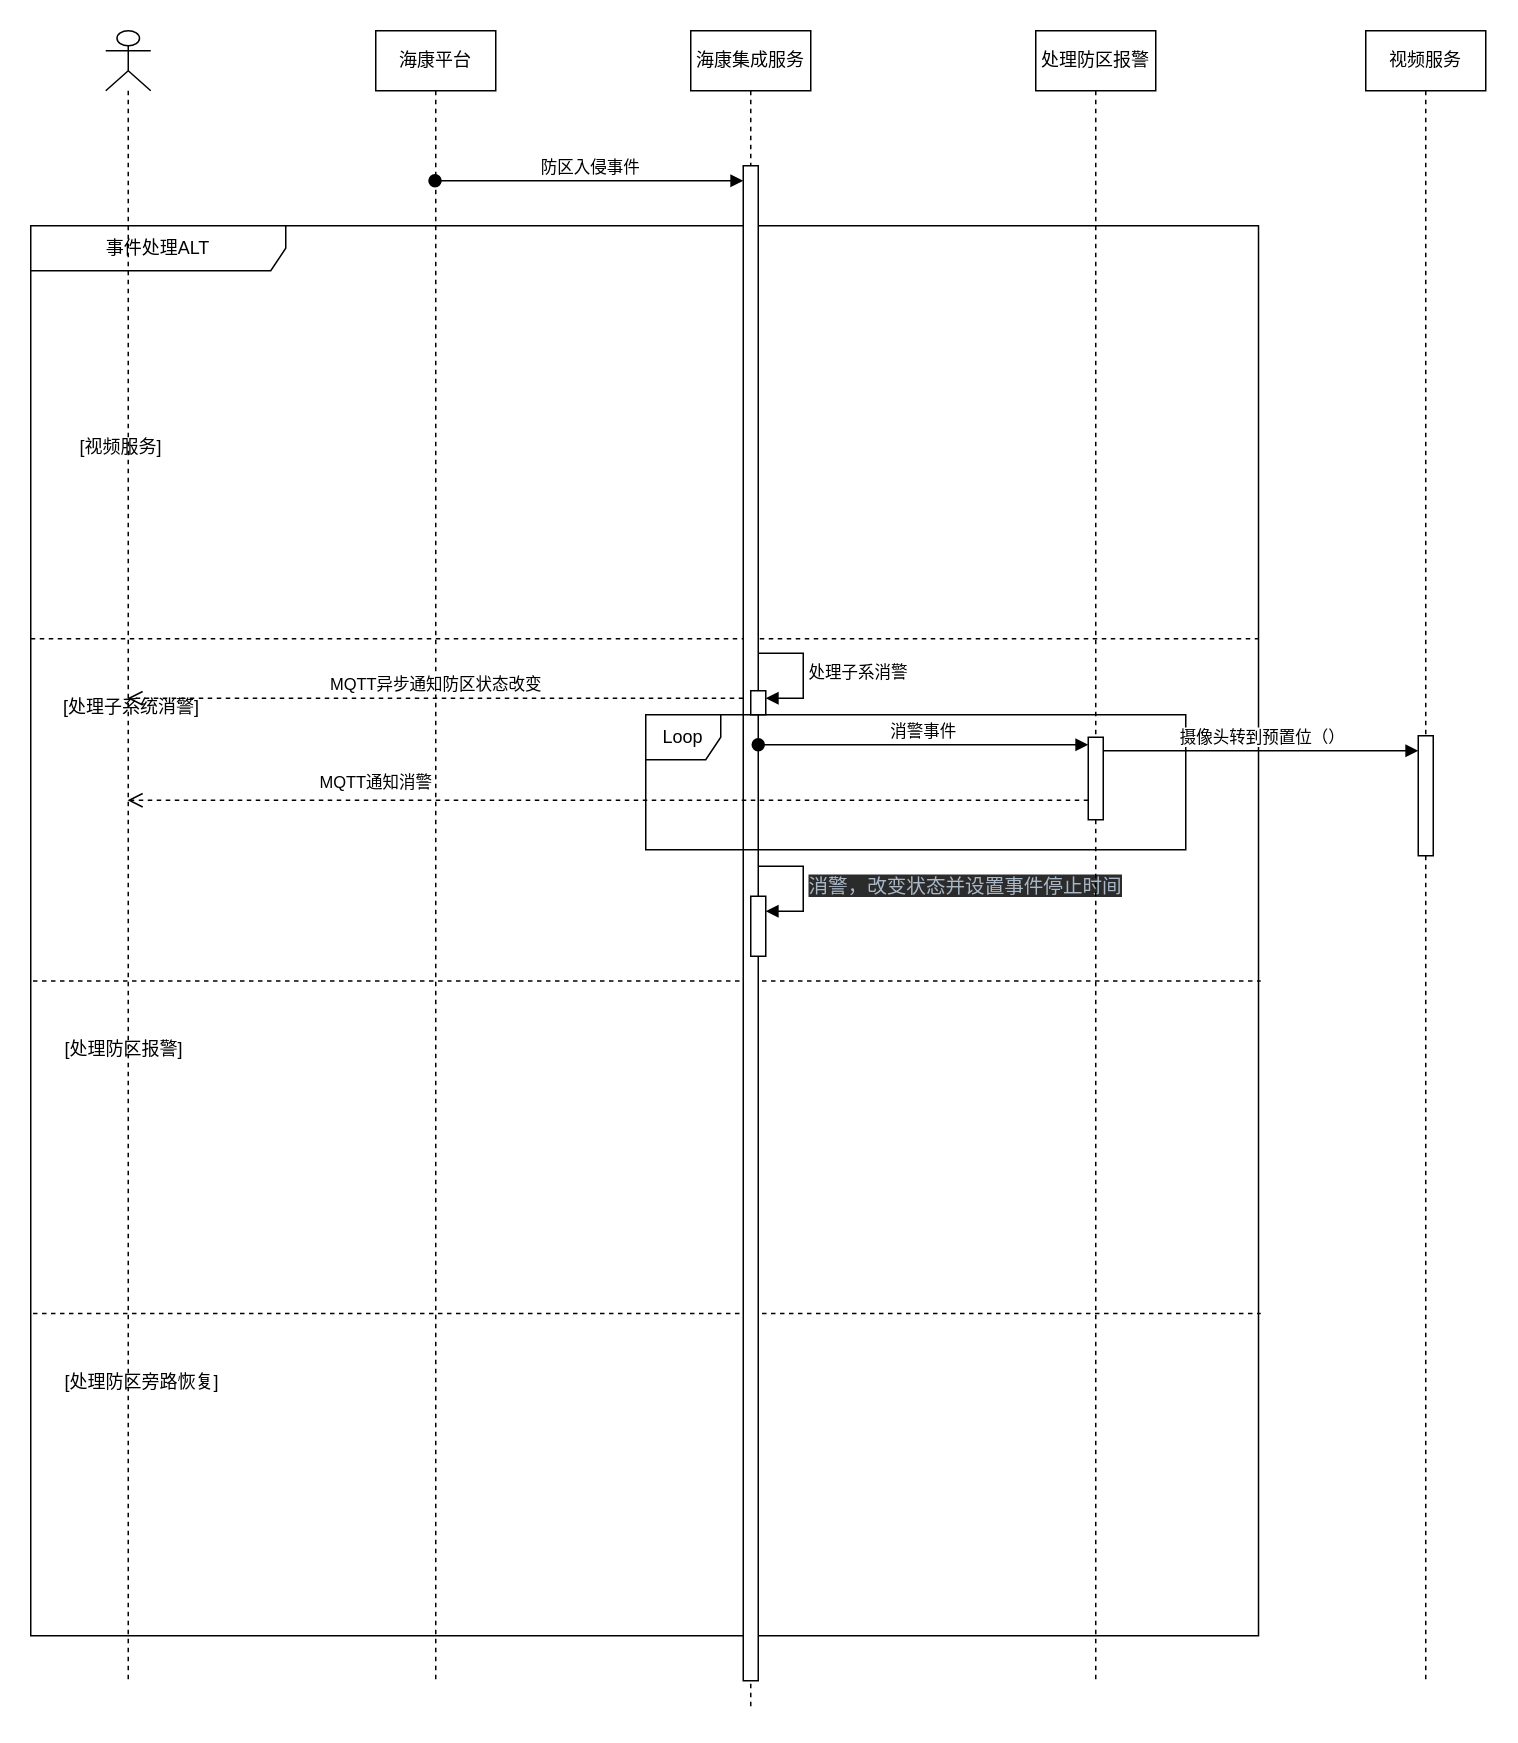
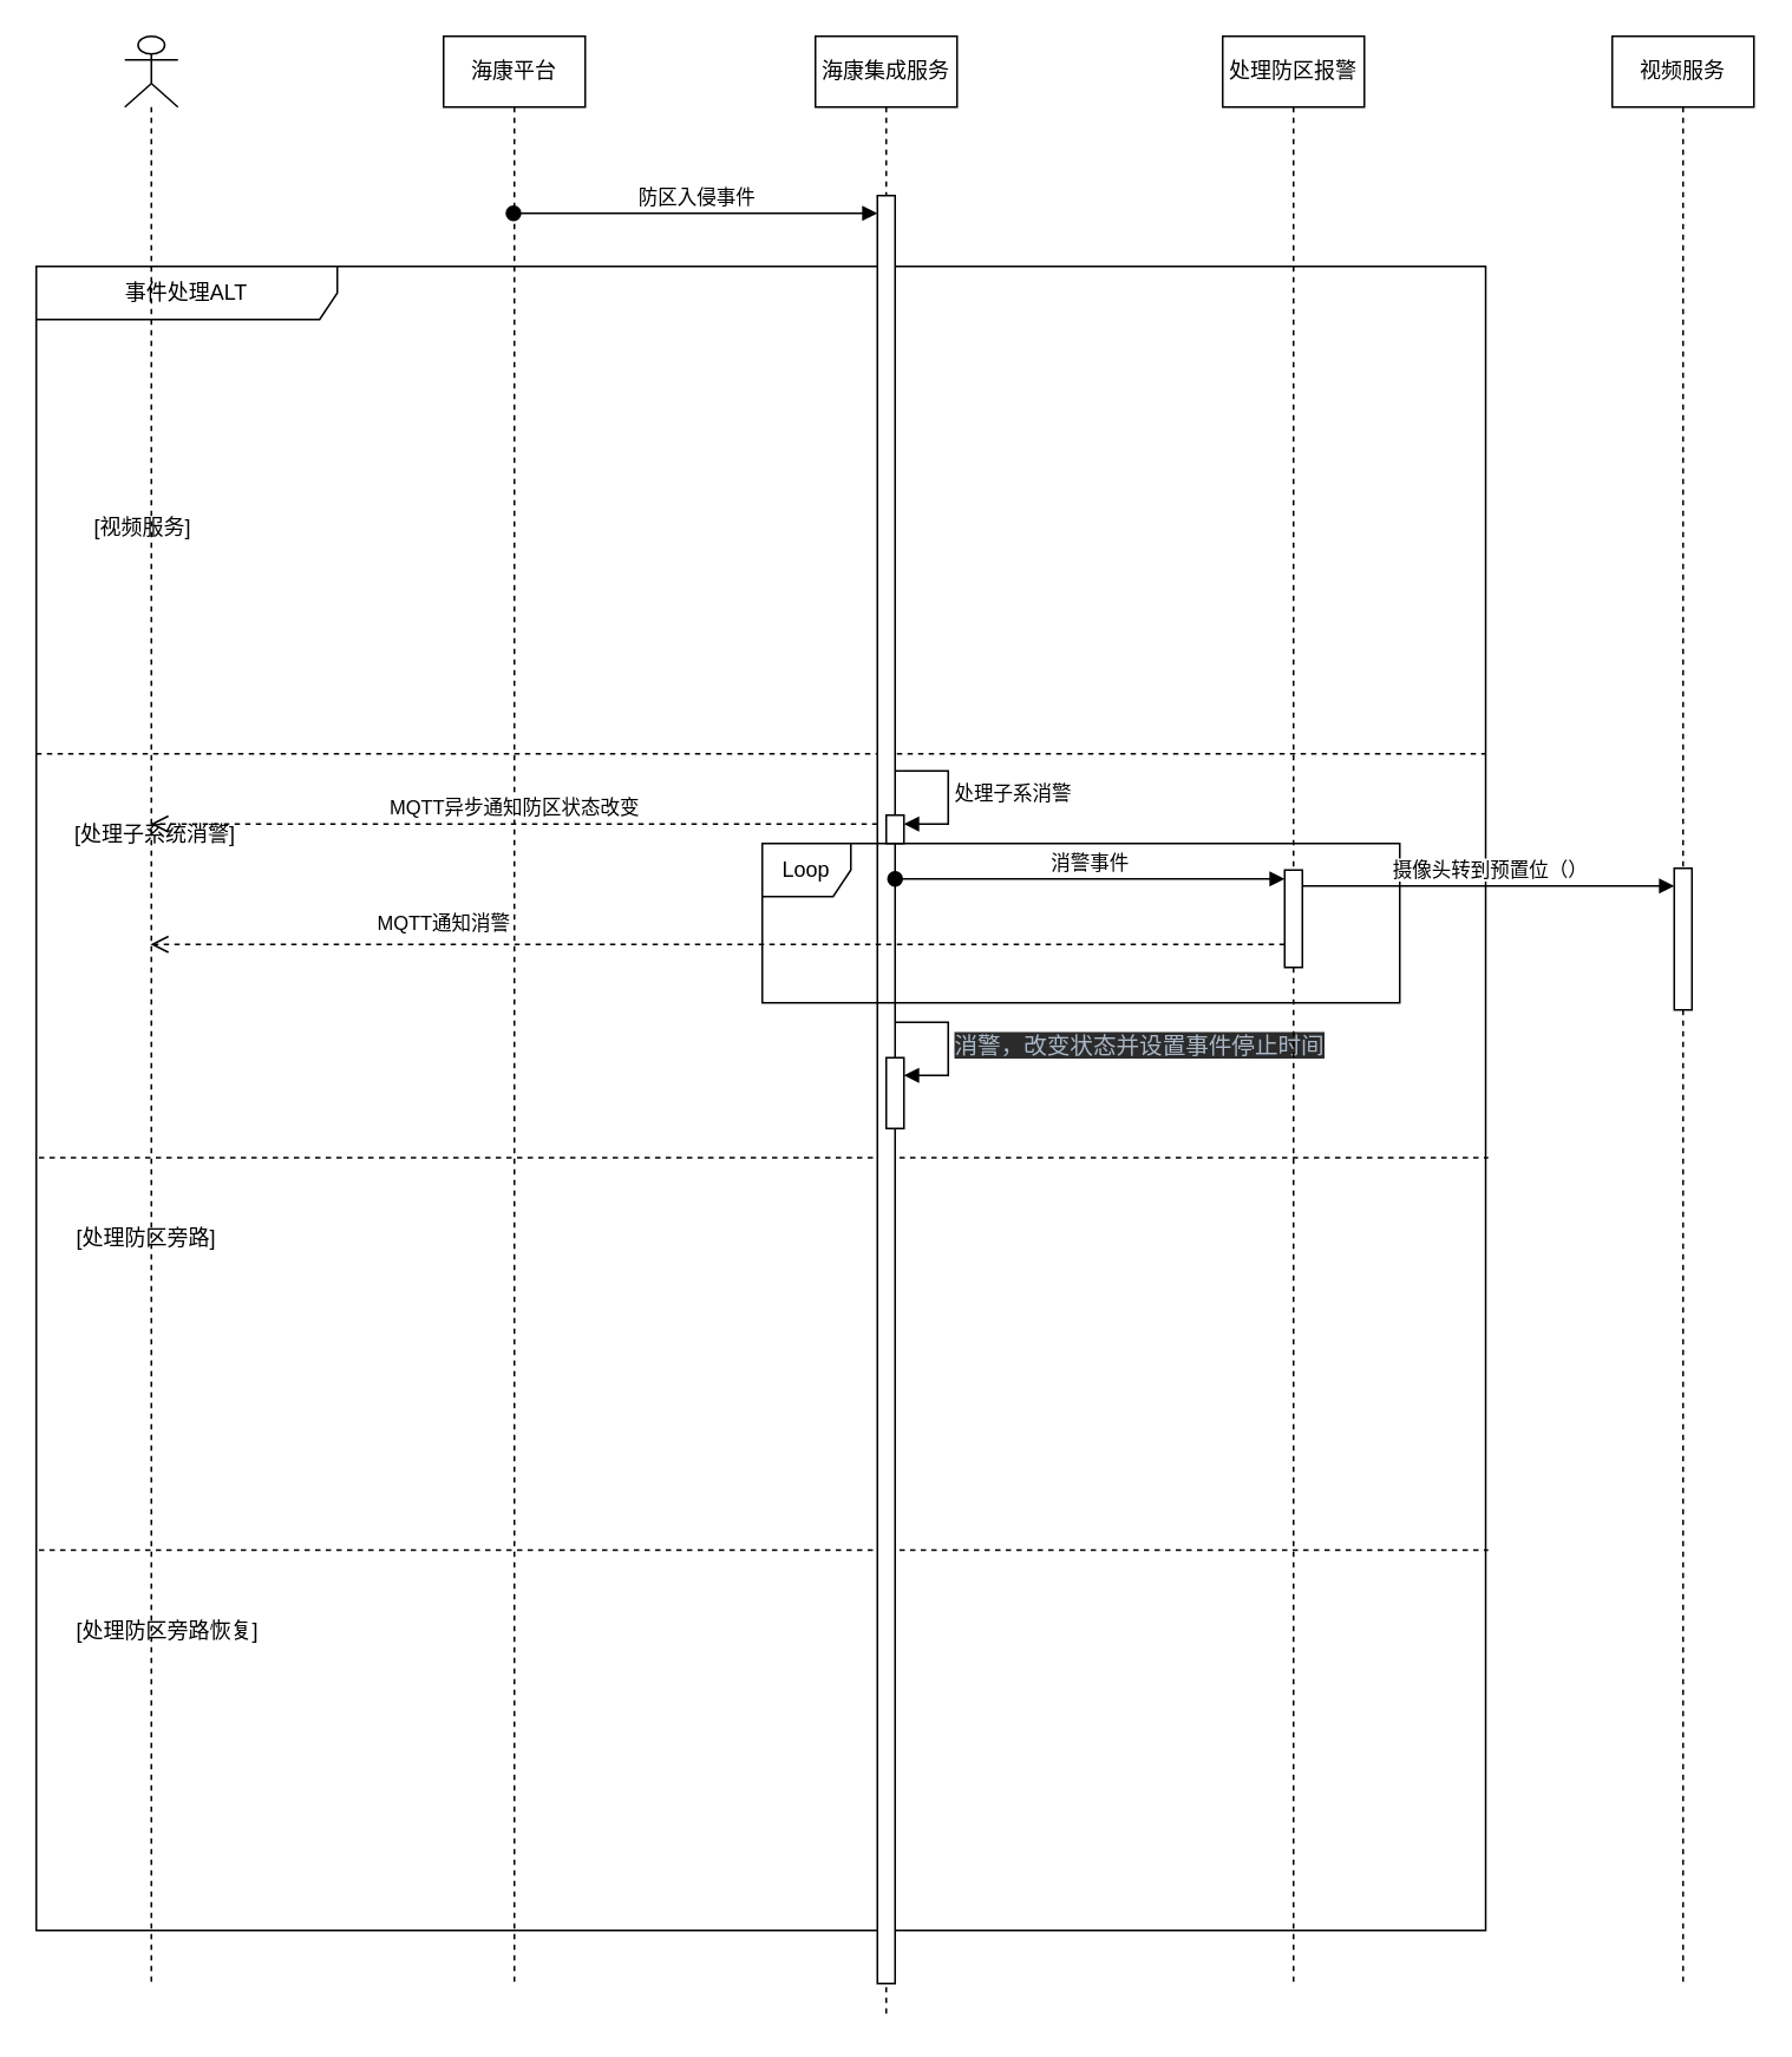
  <mxCell id="0" />
  <mxCell id="1" parent="0" />
  <mxCell id="2" value="" style="group;movable=0;resizable=0;rotatable=0;deletable=0;editable=0;locked=1;connectable=0;" vertex="1" connectable="0" parent="1"><mxGeometry x="20" y="150" width="820" height="940" as="geometry" /></mxCell>
  <mxCell id="3" value="事件处理ALT" style="shape=umlFrame;whiteSpace=wrap;html=1;pointerEvents=0;recursiveResize=0;container=0;collapsible=0;width=170;movable=1;resizable=1;rotatable=1;deletable=1;editable=1;locked=0;connectable=1;" vertex="1" parent="2"><mxGeometry width="818.512" height="940" as="geometry" /></mxCell>
  <mxCell id="4" value="[处理子系统消警]" style="line;strokeWidth=1;dashed=1;labelPosition=center;verticalLabelPosition=bottom;align=left;verticalAlign=top;spacingLeft=20;spacingTop=15;html=1;whiteSpace=wrap;" vertex="1" parent="2"><mxGeometry y="258.5" width="818.512" height="33.571" as="geometry" /></mxCell>
- <mxCell id="5" value="[处理防区报警]" style="line;strokeWidth=1;dashed=1;labelPosition=center;verticalLabelPosition=bottom;align=left;verticalAlign=top;spacingLeft=20;spacingTop=15;html=1;whiteSpace=wrap;" vertex="1" parent="2"><mxGeometry x="1.488" y="486.786" width="818.512" height="33.571" as="geometry" /></mxCell>
+ <mxCell id="5" value="[处理防区旁路]" style="line;strokeWidth=1;dashed=1;labelPosition=center;verticalLabelPosition=bottom;align=left;verticalAlign=top;spacingLeft=20;spacingTop=15;html=1;whiteSpace=wrap;" vertex="1" parent="2"><mxGeometry x="1.488" y="486.786" width="818.512" height="33.571" as="geometry" /></mxCell>
  <mxCell id="6" value="[处理防区旁路恢复]" style="line;strokeWidth=1;dashed=1;labelPosition=center;verticalLabelPosition=bottom;align=left;verticalAlign=top;spacingLeft=20;spacingTop=15;html=1;whiteSpace=wrap;" vertex="1" parent="2"><mxGeometry x="1.488" y="708.357" width="818.512" height="33.571" as="geometry" /></mxCell>
  <mxCell id="7" value="[视频服务]" style="text;html=1;" vertex="1" parent="2"><mxGeometry x="31.252" y="134.286" width="148.82" height="67.143" as="geometry" /></mxCell>
  <mxCell id="8" value="海康平台" style="shape=umlLifeline;perimeter=lifelinePerimeter;whiteSpace=wrap;html=1;container=1;dropTarget=0;collapsible=0;recursiveResize=0;outlineConnect=0;portConstraint=eastwest;newEdgeStyle={&quot;edgeStyle&quot;:&quot;elbowEdgeStyle&quot;,&quot;elbow&quot;:&quot;vertical&quot;,&quot;curved&quot;:0,&quot;rounded&quot;:0};" parent="1" vertex="1"><mxGeometry x="250" y="20" width="80" height="1100" as="geometry" /></mxCell>
  <mxCell id="9" value="海康集成服务" style="shape=umlLifeline;perimeter=lifelinePerimeter;whiteSpace=wrap;html=1;container=1;dropTarget=0;collapsible=0;recursiveResize=0;outlineConnect=0;portConstraint=eastwest;newEdgeStyle={&quot;edgeStyle&quot;:&quot;elbowEdgeStyle&quot;,&quot;elbow&quot;:&quot;vertical&quot;,&quot;curved&quot;:0,&quot;rounded&quot;:0};" parent="1" vertex="1"><mxGeometry x="460" y="20" width="80" height="1120" as="geometry" /></mxCell>
  <mxCell id="10" value="" style="html=1;points=[];perimeter=orthogonalPerimeter;outlineConnect=0;targetShapes=umlLifeline;portConstraint=eastwest;newEdgeStyle={&quot;edgeStyle&quot;:&quot;elbowEdgeStyle&quot;,&quot;elbow&quot;:&quot;vertical&quot;,&quot;curved&quot;:0,&quot;rounded&quot;:0};" vertex="1" parent="9"><mxGeometry x="35" y="90" width="10" height="1010" as="geometry" /></mxCell>
  <mxCell id="11" value="" style="html=1;points=[];perimeter=orthogonalPerimeter;outlineConnect=0;targetShapes=umlLifeline;portConstraint=eastwest;newEdgeStyle={&quot;edgeStyle&quot;:&quot;elbowEdgeStyle&quot;,&quot;elbow&quot;:&quot;vertical&quot;,&quot;curved&quot;:0,&quot;rounded&quot;:0};" vertex="1" parent="9"><mxGeometry x="40" y="440" width="10" height="16" as="geometry" /></mxCell>
  <mxCell id="12" value="处理子系消警" style="html=1;align=left;spacingLeft=2;endArrow=block;rounded=0;edgeStyle=orthogonalEdgeStyle;curved=0;rounded=0;" edge="1" target="11" parent="9"><mxGeometry x="0.012" relative="1" as="geometry"><mxPoint x="45" y="415" as="sourcePoint" /><Array as="points"><mxPoint x="75" y="445" /></Array><mxPoint as="offset" /></mxGeometry></mxCell>
  <mxCell id="13" value="" style="html=1;points=[];perimeter=orthogonalPerimeter;outlineConnect=0;targetShapes=umlLifeline;portConstraint=eastwest;newEdgeStyle={&quot;edgeStyle&quot;:&quot;elbowEdgeStyle&quot;,&quot;elbow&quot;:&quot;vertical&quot;,&quot;curved&quot;:0,&quot;rounded&quot;:0};" vertex="1" parent="9"><mxGeometry x="40" y="577" width="10" height="40" as="geometry" /></mxCell>
  <mxCell id="14" value="&lt;pre style=&quot;background-color:#2b2b2b;color:#a9b7c6;font-family:'宋体',monospace;font-size:9.8pt;&quot;&gt;消警，改变状态并设置事件停止时间&lt;/pre&gt;" style="html=1;align=left;spacingLeft=2;endArrow=block;rounded=0;edgeStyle=orthogonalEdgeStyle;curved=0;rounded=0;" edge="1" target="13" parent="9"><mxGeometry relative="1" as="geometry"><mxPoint x="45" y="557" as="sourcePoint" /><Array as="points"><mxPoint x="75" y="587" /></Array></mxGeometry></mxCell>
  <mxCell id="15" value="处理防区报警" style="shape=umlLifeline;perimeter=lifelinePerimeter;whiteSpace=wrap;html=1;container=1;dropTarget=0;collapsible=0;recursiveResize=0;outlineConnect=0;portConstraint=eastwest;newEdgeStyle={&quot;edgeStyle&quot;:&quot;elbowEdgeStyle&quot;,&quot;elbow&quot;:&quot;vertical&quot;,&quot;curved&quot;:0,&quot;rounded&quot;:0};" parent="1" vertex="1"><mxGeometry x="690" y="20" width="80" height="1100" as="geometry" /></mxCell>
  <mxCell id="16" value="" style="shape=umlLifeline;perimeter=lifelinePerimeter;whiteSpace=wrap;html=1;container=1;dropTarget=0;collapsible=0;recursiveResize=0;outlineConnect=0;portConstraint=eastwest;newEdgeStyle={&quot;edgeStyle&quot;:&quot;elbowEdgeStyle&quot;,&quot;elbow&quot;:&quot;vertical&quot;,&quot;curved&quot;:0,&quot;rounded&quot;:0};participant=umlActor;" parent="1" vertex="1"><mxGeometry x="70" y="20" width="30" height="1100" as="geometry" /></mxCell>
  <mxCell id="17" value="视频服务" style="shape=umlLifeline;perimeter=lifelinePerimeter;whiteSpace=wrap;html=1;container=1;dropTarget=0;collapsible=0;recursiveResize=0;outlineConnect=0;portConstraint=eastwest;newEdgeStyle={&quot;edgeStyle&quot;:&quot;elbowEdgeStyle&quot;,&quot;elbow&quot;:&quot;vertical&quot;,&quot;curved&quot;:0,&quot;rounded&quot;:0};" parent="1" vertex="1"><mxGeometry x="910" y="20" width="80" height="1100" as="geometry" /></mxCell>
  <mxCell id="18" value="" style="html=1;points=[];perimeter=orthogonalPerimeter;outlineConnect=0;targetShapes=umlLifeline;portConstraint=eastwest;newEdgeStyle={&quot;edgeStyle&quot;:&quot;elbowEdgeStyle&quot;,&quot;elbow&quot;:&quot;vertical&quot;,&quot;curved&quot;:0,&quot;rounded&quot;:0};" vertex="1" parent="17"><mxGeometry x="35" y="470" width="10" height="80" as="geometry" /></mxCell>
  <mxCell id="19" value="防区入侵事件" style="html=1;verticalAlign=bottom;startArrow=oval;endArrow=block;startSize=8;edgeStyle=elbowEdgeStyle;elbow=vertical;curved=0;rounded=0;" edge="1" target="10" parent="1" source="8"><mxGeometry relative="1" as="geometry"><mxPoint x="435" y="110" as="sourcePoint" /><Array as="points"><mxPoint x="470" y="120" /></Array></mxGeometry></mxCell>
  <mxCell id="20" value="MQTT异步通知防区状态改变" style="html=1;verticalAlign=bottom;endArrow=open;dashed=1;endSize=8;edgeStyle=elbowEdgeStyle;elbow=vertical;curved=0;rounded=0;" edge="1" parent="1" target="16"><mxGeometry x="-0.003" relative="1" as="geometry"><mxPoint x="495" y="465" as="sourcePoint" /><mxPoint x="90" y="465" as="targetPoint" /><mxPoint as="offset" /></mxGeometry></mxCell>
  <mxCell id="21" value="Loop" style="shape=umlFrame;whiteSpace=wrap;html=1;pointerEvents=0;recursiveResize=0;container=1;collapsible=0;width=50;" vertex="1" parent="1"><mxGeometry x="430" y="476" width="360" height="90" as="geometry" /></mxCell>
  <mxCell id="22" value="" style="html=1;points=[];perimeter=orthogonalPerimeter;outlineConnect=0;targetShapes=umlLifeline;portConstraint=eastwest;newEdgeStyle={&quot;edgeStyle&quot;:&quot;elbowEdgeStyle&quot;,&quot;elbow&quot;:&quot;vertical&quot;,&quot;curved&quot;:0,&quot;rounded&quot;:0};" vertex="1" parent="21"><mxGeometry x="295" y="15" width="10" height="55" as="geometry" /></mxCell>
  <mxCell id="23" value="消警事件" style="html=1;verticalAlign=bottom;startArrow=oval;endArrow=block;startSize=8;edgeStyle=elbowEdgeStyle;elbow=vertical;curved=0;rounded=0;" edge="1" parent="1"><mxGeometry relative="1" as="geometry"><mxPoint x="505" y="496" as="sourcePoint" /><mxPoint x="725" y="496" as="targetPoint" /></mxGeometry></mxCell>
  <mxCell id="24" value="摄像头转到预置位（）" style="html=1;verticalAlign=bottom;endArrow=block;edgeStyle=elbowEdgeStyle;elbow=vertical;curved=0;rounded=0;" edge="1" target="18" parent="1" source="22"><mxGeometry x="0.009" relative="1" as="geometry"><mxPoint x="875" y="460" as="sourcePoint" /><Array as="points"><mxPoint x="910" y="500" /></Array><mxPoint as="offset" /></mxGeometry></mxCell>
  <mxCell id="25" value="MQTT通知消警" style="html=1;verticalAlign=bottom;endArrow=open;dashed=1;endSize=8;edgeStyle=elbowEdgeStyle;elbow=vertical;curved=0;rounded=0;" edge="1" parent="1"><mxGeometry x="0.483" y="-3" relative="1" as="geometry"><mxPoint x="725" y="533" as="sourcePoint" /><mxPoint x="84.5" y="533" as="targetPoint" /><mxPoint as="offset" /></mxGeometry></mxCell>
